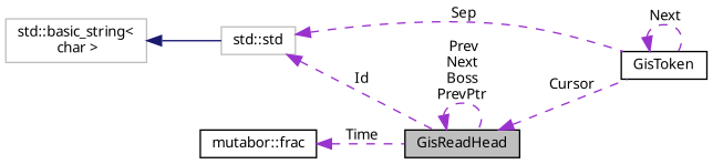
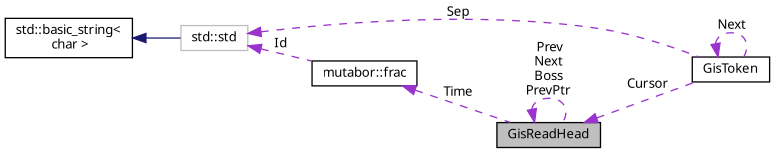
  digraph {
    rankdir=LR
    node [color=black fillcolor=white fontname=Sans fontsize=10 shape=record style=filled]
    edge [color=darkorchid3 dir=back fontname=Sans fontsize=10 labelfontname=Sans labelfontsize=10 style=dashed]
    n1 [fillcolor=grey75 fontcolor=black height=0.2 label=GisReadHead width=0.4]
    n2 [height=0.2 label=GisToken width=0.4]
    n3 [color=grey75 height=0.2 label="std::std" width=0.4]
-   n4 [color=grey75 height=0.2 label="std::basic_string\<\l char \>" width=0.4]
+   n4 [height=0.2 label="std::basic_string\<\l char \>" width=0.4]
    n5 [height=0.2 label="mutabor::frac" width=0.4]
    n1 -> n1 [label=" Prev\nNext\nBoss\nPrevPtr"]
    n1 -> n2 [label=" Cursor"]
    n2 -> n2 [label=" Next"]
-   n3 -> n1 [label=" Id"]
+   n3 -> n5 [label=" Id"]
    n3 -> n2 [label=" Sep"]
    n4 -> n3 [color=midnightblue style=solid]
    n5 -> n1 [label=" Time"]
  }
